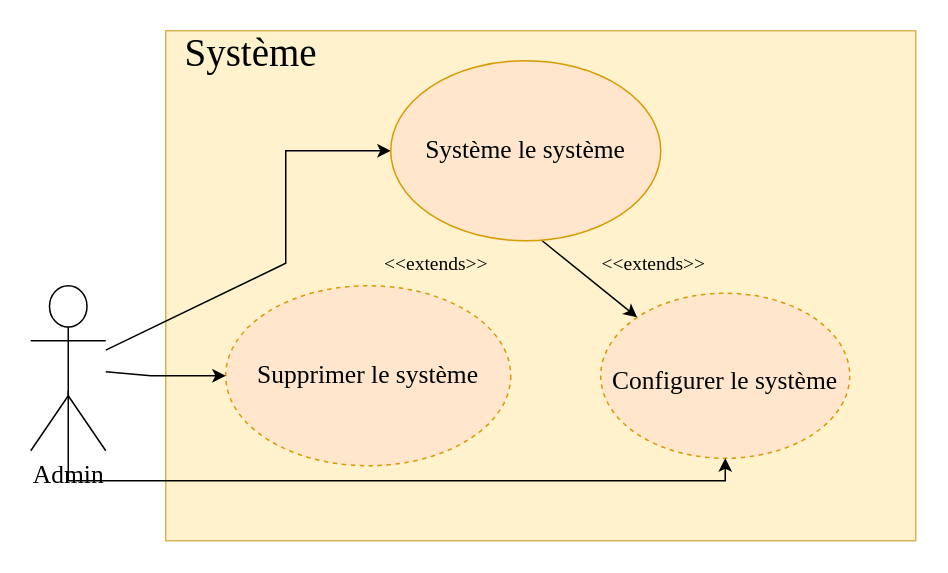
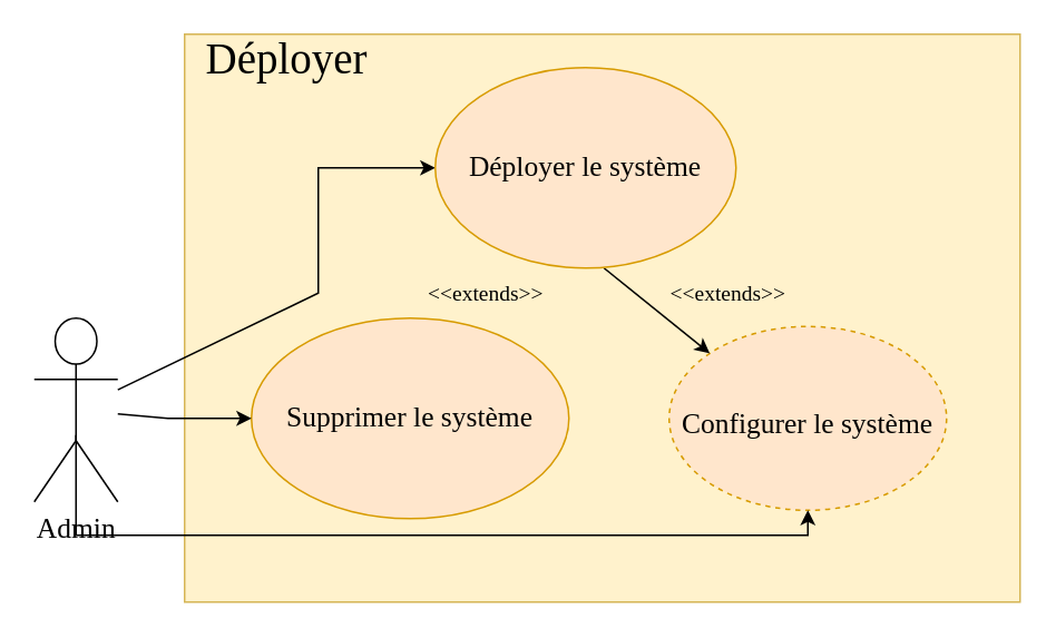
  <mxCell id="0" />
  <mxCell id="1" parent="0" />
- <mxCell id="2" value="&lt;div style=&quot;font-size: 26px;&quot;&gt;&lt;font style=&quot;font-size: 26px;&quot; face=&quot;Times New Roman&quot;&gt;&amp;nbsp; Système &lt;br&gt;&lt;/font&gt;&lt;/div&gt;&lt;div style=&quot;font-size: 26px;&quot;&gt;&lt;font style=&quot;font-size: 26px;&quot; face=&quot;Times New Roman&quot;&gt;&lt;br&gt;&lt;/font&gt;&lt;/div&gt;" style="verticalAlign=top;align=left;overflow=fill;fontSize=12;fontFamily=Helvetica;html=1;fillColor=#fff2cc;strokeColor=#d6b656;" parent="1" vertex="1"><mxGeometry x="110" y="20" width="500" height="340" as="geometry" /></mxCell>
+ <mxCell id="2" value="&lt;div style=&quot;font-size: 26px;&quot;&gt;&lt;font style=&quot;font-size: 26px;&quot; face=&quot;Times New Roman&quot;&gt;&amp;nbsp; Déployer &lt;br&gt;&lt;/font&gt;&lt;/div&gt;&lt;div style=&quot;font-size: 26px;&quot;&gt;&lt;font style=&quot;font-size: 26px;&quot; face=&quot;Times New Roman&quot;&gt;&lt;br&gt;&lt;/font&gt;&lt;/div&gt;" style="verticalAlign=top;align=left;overflow=fill;fontSize=12;fontFamily=Helvetica;html=1;fillColor=#fff2cc;strokeColor=#d6b656;" parent="1" vertex="1"><mxGeometry x="110" y="20" width="500" height="340" as="geometry" /></mxCell>
  <mxCell id="3" value="&lt;div&gt;Admin&lt;/div&gt;" style="shape=umlActor;verticalLabelPosition=bottom;verticalAlign=top;html=1;fontFamily=Times New Roman;fontSize=17;" parent="1" vertex="1"><mxGeometry x="20" y="190" width="50" height="110" as="geometry" /></mxCell>
- <mxCell id="4" value="Supprimer le système" style="ellipse;whiteSpace=wrap;html=1;rounded=1;fontFamily=Times New Roman;fontSize=17;fillColor=#ffe6cc;strokeColor=#d79b00;dashed=1;" parent="1" vertex="1"><mxGeometry x="150" y="190" width="190" height="120" as="geometry" /></mxCell>
+ <mxCell id="4" value="Supprimer le système" style="ellipse;whiteSpace=wrap;html=1;rounded=1;fontFamily=Times New Roman;fontSize=17;fillColor=#ffe6cc;strokeColor=#d79b00;" parent="1" vertex="1"><mxGeometry x="150" y="190" width="190" height="120" as="geometry" /></mxCell>
  <mxCell id="5" value="&lt;font style=&quot;font-size: 17px;&quot;&gt;Configurer le système&lt;/font&gt;" style="ellipse;whiteSpace=wrap;html=1;rounded=1;fontFamily=Times New Roman;fontSize=26;fillColor=#ffe6cc;strokeColor=#d79b00;dashed=1;" parent="1" vertex="1"><mxGeometry x="400" y="195" width="166" height="110" as="geometry" /></mxCell>
  <mxCell id="6" value="" style="endArrow=classic;html=1;rounded=0;fontFamily=Times New Roman;fontSize=17;exitX=0.561;exitY=1;exitDx=0;exitDy=0;exitPerimeter=0;entryX=0;entryY=0;entryDx=0;entryDy=0;" parent="1" source="11" target="5" edge="1"><mxGeometry width="50" height="50" relative="1" as="geometry"><mxPoint x="360" y="170" as="sourcePoint" /><mxPoint x="410" y="120" as="targetPoint" /></mxGeometry></mxCell>
  <mxCell id="7" value="&lt;font style=&quot;font-size: 13px;&quot;&gt;&amp;lt;&amp;lt;extends&amp;gt;&amp;gt;&lt;/font&gt;" style="text;html=1;align=center;verticalAlign=middle;resizable=0;points=[];autosize=1;strokeColor=none;fillColor=none;fontSize=17;fontFamily=Times New Roman;" parent="1" vertex="1"><mxGeometry x="245" y="160" width="90" height="30" as="geometry" /></mxCell>
  <mxCell id="8" value="&lt;font style=&quot;font-size: 13px;&quot;&gt;&amp;lt;&amp;lt;extends&amp;gt;&amp;gt;&lt;/font&gt;" style="text;html=1;align=center;verticalAlign=middle;resizable=0;points=[];autosize=1;strokeColor=none;fillColor=none;fontSize=17;fontFamily=Times New Roman;" parent="1" vertex="1"><mxGeometry x="390" y="160" width="90" height="30" as="geometry" /></mxCell>
  <mxCell id="9" value="" style="endArrow=classic;html=1;rounded=0;fontFamily=Times New Roman;fontSize=13;entryX=0;entryY=0.5;entryDx=0;entryDy=0;" parent="1" source="3" target="11" edge="1"><mxGeometry width="50" height="50" relative="1" as="geometry"><mxPoint x="360" y="170" as="sourcePoint" /><mxPoint x="410" y="120" as="targetPoint" /><Array as="points"><mxPoint x="190" y="175" /><mxPoint x="190" y="100" /></Array></mxGeometry></mxCell>
  <mxCell id="10" value="" style="endArrow=classic;html=1;rounded=0;fontFamily=Times New Roman;fontSize=13;startArrow=none;" parent="1" source="11" edge="1"><mxGeometry width="50" height="50" relative="1" as="geometry"><mxPoint x="360" y="170" as="sourcePoint" /><mxPoint x="410" y="120" as="targetPoint" /></mxGeometry></mxCell>
- <mxCell id="11" value="Système le système" style="ellipse;whiteSpace=wrap;html=1;rounded=1;fontFamily=Times New Roman;fontSize=17;fillColor=#ffe6cc;strokeColor=#d79b00;" parent="1" vertex="1"><mxGeometry x="260" y="40" width="180" height="120" as="geometry" /></mxCell>
+ <mxCell id="11" value="Déployer le système" style="ellipse;whiteSpace=wrap;html=1;rounded=1;fontFamily=Times New Roman;fontSize=17;fillColor=#ffe6cc;strokeColor=#d79b00;" parent="1" vertex="1"><mxGeometry x="260" y="40" width="180" height="120" as="geometry" /></mxCell>
  <mxCell id="12" value="" style="endArrow=classic;html=1;rounded=0;fontFamily=Times New Roman;fontSize=13;" parent="1" source="3" target="4" edge="1"><mxGeometry width="50" height="50" relative="1" as="geometry"><mxPoint x="360" y="170" as="sourcePoint" /><mxPoint x="410" y="120" as="targetPoint" /><Array as="points"><mxPoint x="100" y="250" /></Array></mxGeometry></mxCell>
  <mxCell id="13" value="" style="endArrow=classic;html=1;rounded=0;fontFamily=Times New Roman;fontSize=13;entryX=0.5;entryY=1;entryDx=0;entryDy=0;" parent="1" target="5" edge="1"><mxGeometry width="50" height="50" relative="1" as="geometry"><mxPoint x="45" y="260" as="sourcePoint" /><mxPoint x="335" y="305" as="targetPoint" /><Array as="points"><mxPoint x="45" y="320" /><mxPoint x="483" y="320" /></Array></mxGeometry></mxCell>
